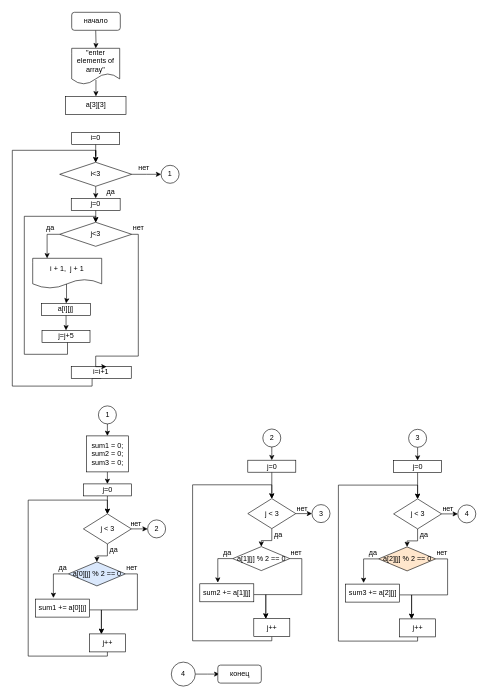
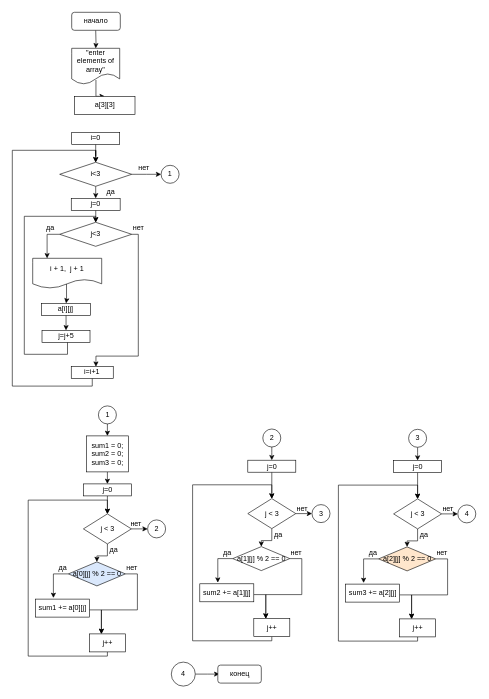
  <mxCell id="0" />
  <mxCell id="1" parent="0" />
  <mxCell id="2" value="" style="edgeStyle=orthogonalEdgeStyle;rounded=0;orthogonalLoop=1;jettySize=auto;html=1;" parent="1" source="3" target="5" edge="1"><mxGeometry relative="1" as="geometry" /></mxCell>
  <mxCell id="3" value="i=0" style="whiteSpace=wrap;html=1;rounded=0;" parent="1" vertex="1"><mxGeometry x="119" y="220" width="80" height="20" as="geometry" /></mxCell>
  <mxCell id="4" value="" style="edgeStyle=orthogonalEdgeStyle;rounded=0;orthogonalLoop=1;jettySize=auto;html=1;" parent="1" source="5" target="21" edge="1"><mxGeometry relative="1" as="geometry" /></mxCell>
  <mxCell id="5" value="i&amp;lt;3" style="rhombus;whiteSpace=wrap;html=1;rounded=0;" parent="1" vertex="1"><mxGeometry x="99" y="270" width="120" height="40" as="geometry" /></mxCell>
  <mxCell id="6" value="" style="edgeStyle=orthogonalEdgeStyle;rounded=0;orthogonalLoop=1;jettySize=auto;html=1;entryX=0.5;entryY=0;entryDx=0;entryDy=0;startArrow=none;exitX=0.5;exitY=1;exitDx=0;exitDy=0;" parent="1" source="8" target="5" edge="1"><mxGeometry relative="1" as="geometry"><mxPoint x="179" y="250" as="targetPoint" /><Array as="points"><mxPoint x="153" y="643" /><mxPoint x="20" y="643" /><mxPoint x="20" y="250" /><mxPoint x="159" y="250" /></Array><mxPoint x="154" y="480" as="sourcePoint" /></mxGeometry></mxCell>
  <mxCell id="7" value="нет" style="text;html=1;align=center;verticalAlign=middle;resizable=0;points=[];autosize=1;strokeColor=none;fillColor=none;" parent="1" vertex="1"><mxGeometry x="209.5" y="370" width="40" height="20" as="geometry" /></mxCell>
- <mxCell id="8" value="i=i+1" style="rounded=0;whiteSpace=wrap;html=1;" parent="1" vertex="1"><mxGeometry x="118.25" y="610" width="100" height="20" as="geometry" /></mxCell>
+ <mxCell id="8" value="i=i+1" style="rounded=0;whiteSpace=wrap;html=1;" parent="1" vertex="1"><mxGeometry x="118.25" y="610" width="70" height="20" as="geometry" /></mxCell>
  <mxCell id="9" value="" style="edgeStyle=orthogonalEdgeStyle;rounded=0;orthogonalLoop=1;jettySize=auto;html=1;" parent="1" target="11" edge="1"><mxGeometry relative="1" as="geometry"><mxPoint x="159.029" y="50" as="sourcePoint" /></mxGeometry></mxCell>
  <mxCell id="10" value="" style="edgeStyle=orthogonalEdgeStyle;rounded=0;orthogonalLoop=1;jettySize=auto;html=1;exitX=0.505;exitY=0.879;exitDx=0;exitDy=0;exitPerimeter=0;" parent="1" source="11" target="12" edge="1"><mxGeometry relative="1" as="geometry" /></mxCell>
  <mxCell id="11" value="&quot;enter elements of array&quot;" style="shape=document;whiteSpace=wrap;html=1;boundedLbl=1;" parent="1" vertex="1"><mxGeometry x="119" y="80" width="80" height="60" as="geometry" /></mxCell>
- <mxCell id="12" value="a[3][3]" style="whiteSpace=wrap;html=1;" parent="1" vertex="1"><mxGeometry x="108.5" y="160" width="101" height="30" as="geometry" /></mxCell>
+ <mxCell id="12" value="a[3][3]" style="whiteSpace=wrap;html=1;" parent="1" vertex="1"><mxGeometry x="123.5" y="160" width="101" height="30" as="geometry" /></mxCell>
  <mxCell id="13" value="начало" style="rounded=1;whiteSpace=wrap;html=1;" parent="1" vertex="1"><mxGeometry x="119" y="20" width="81" height="30" as="geometry" /></mxCell>
  <mxCell id="14" value="" style="edgeStyle=orthogonalEdgeStyle;rounded=0;orthogonalLoop=1;jettySize=auto;html=1;exitX=0.49;exitY=0.85;exitDx=0;exitDy=0;exitPerimeter=0;" parent="1" source="15" target="18" edge="1"><mxGeometry relative="1" as="geometry" /></mxCell>
  <mxCell id="15" value="i + 1,&amp;nbsp; j + 1" style="shape=document;whiteSpace=wrap;html=1;boundedLbl=1;" parent="1" vertex="1"><mxGeometry x="54" y="430" width="115" height="50" as="geometry" /></mxCell>
  <mxCell id="16" value="" style="edgeStyle=orthogonalEdgeStyle;rounded=0;orthogonalLoop=1;jettySize=auto;html=1;" parent="1" edge="1"><mxGeometry relative="1" as="geometry"><mxPoint x="159" y="370" as="targetPoint" /><mxPoint x="112" y="570" as="sourcePoint" /><Array as="points"><mxPoint x="112" y="590" /><mxPoint x="40" y="590" /><mxPoint x="40" y="360" /><mxPoint x="159" y="360" /></Array></mxGeometry></mxCell>
  <mxCell id="17" value="" style="edgeStyle=orthogonalEdgeStyle;rounded=0;orthogonalLoop=1;jettySize=auto;html=1;" parent="1" source="18" target="31" edge="1"><mxGeometry relative="1" as="geometry" /></mxCell>
  <mxCell id="18" value="a[i][j]" style="whiteSpace=wrap;html=1;" parent="1" vertex="1"><mxGeometry x="68.38" y="505" width="82.25" height="20" as="geometry" /></mxCell>
  <mxCell id="19" value="да" style="text;html=1;align=center;verticalAlign=middle;resizable=0;points=[];autosize=1;strokeColor=none;fillColor=none;" parent="1" vertex="1"><mxGeometry x="169" y="310" width="30" height="20" as="geometry" /></mxCell>
  <mxCell id="20" value="" style="edgeStyle=orthogonalEdgeStyle;rounded=0;orthogonalLoop=1;jettySize=auto;html=1;entryX=0.5;entryY=0;entryDx=0;entryDy=0;" parent="1" source="21" target="24" edge="1"><mxGeometry relative="1" as="geometry" /></mxCell>
  <mxCell id="21" value="j=0" style="whiteSpace=wrap;html=1;rounded=0;" parent="1" vertex="1"><mxGeometry x="118.25" y="330" width="81.5" height="20" as="geometry" /></mxCell>
  <mxCell id="22" value="" style="edgeStyle=orthogonalEdgeStyle;rounded=0;orthogonalLoop=1;jettySize=auto;html=1;" parent="1" source="24" edge="1"><mxGeometry relative="1" as="geometry"><mxPoint x="78" y="430" as="targetPoint" /><Array as="points"><mxPoint x="78" y="390" /><mxPoint x="78" y="430" /></Array></mxGeometry></mxCell>
  <mxCell id="23" value="" style="edgeStyle=orthogonalEdgeStyle;rounded=0;orthogonalLoop=1;jettySize=auto;html=1;exitX=1;exitY=0.5;exitDx=0;exitDy=0;entryX=0.588;entryY=0.03;entryDx=0;entryDy=0;entryPerimeter=0;" parent="1" source="24" target="8" edge="1"><mxGeometry relative="1" as="geometry"><mxPoint x="159" y="606" as="targetPoint" /><Array as="points"><mxPoint x="230" y="390" /><mxPoint x="230" y="593" /><mxPoint x="159" y="593" /></Array></mxGeometry></mxCell>
  <mxCell id="24" value="j&amp;lt;3" style="rhombus;whiteSpace=wrap;html=1;rounded=0;" parent="1" vertex="1"><mxGeometry x="99" y="370" width="120" height="40" as="geometry" /></mxCell>
  <mxCell id="25" value="да" style="text;html=1;align=center;verticalAlign=middle;resizable=0;points=[];autosize=1;strokeColor=none;fillColor=none;" parent="1" vertex="1"><mxGeometry x="68.38" y="370" width="30" height="20" as="geometry" /></mxCell>
  <mxCell id="26" value="" style="edgeStyle=orthogonalEdgeStyle;rounded=0;orthogonalLoop=1;jettySize=auto;html=1;exitX=1;exitY=0.5;exitDx=0;exitDy=0;" parent="1" source="5" edge="1"><mxGeometry relative="1" as="geometry"><mxPoint x="268" y="290" as="targetPoint" /></mxGeometry></mxCell>
  <mxCell id="27" value="нет" style="text;html=1;align=center;verticalAlign=middle;resizable=0;points=[];autosize=1;strokeColor=none;fillColor=none;" parent="1" vertex="1"><mxGeometry x="219" y="270" width="40" height="20" as="geometry" /></mxCell>
  <mxCell id="28" value="1" style="ellipse;whiteSpace=wrap;html=1;aspect=fixed;" parent="1" vertex="1"><mxGeometry x="268" y="275" width="30" height="30" as="geometry" /></mxCell>
  <mxCell id="29" value="" style="edgeStyle=orthogonalEdgeStyle;rounded=0;orthogonalLoop=1;jettySize=auto;html=1;" parent="1" source="30" edge="1"><mxGeometry relative="1" as="geometry"><mxPoint x="178.51" y="726" as="targetPoint" /></mxGeometry></mxCell>
  <mxCell id="30" value="1" style="ellipse;whiteSpace=wrap;html=1;aspect=fixed;" parent="1" vertex="1"><mxGeometry x="163.51" y="676" width="30" height="30" as="geometry" /></mxCell>
  <mxCell id="31" value="j=j+5" style="whiteSpace=wrap;html=1;" parent="1" vertex="1"><mxGeometry x="69.51" y="550" width="80" height="20" as="geometry" /></mxCell>
  <mxCell id="32" value="" style="edgeStyle=orthogonalEdgeStyle;rounded=0;orthogonalLoop=1;jettySize=auto;html=1;" edge="1" parent="1" source="33"><mxGeometry relative="1" as="geometry"><mxPoint x="178.51" y="806" as="targetPoint" /></mxGeometry></mxCell>
  <mxCell id="33" value="sum1 = 0; sum2 = 0; sum3 = 0;&lt;br&gt;" style="whiteSpace=wrap;html=1;" vertex="1" parent="1"><mxGeometry x="143.51" y="726" width="70" height="60" as="geometry" /></mxCell>
  <mxCell id="34" value="" style="edgeStyle=orthogonalEdgeStyle;rounded=0;orthogonalLoop=1;jettySize=auto;html=1;" edge="1" parent="1" source="35"><mxGeometry relative="1" as="geometry"><mxPoint x="178.51" y="856" as="targetPoint" /><Array as="points"><mxPoint x="178.51" y="856" /><mxPoint x="178.51" y="856" /></Array></mxGeometry></mxCell>
  <mxCell id="35" value="j=0" style="whiteSpace=wrap;html=1;" vertex="1" parent="1"><mxGeometry x="138.51" y="806" width="80" height="20" as="geometry" /></mxCell>
  <mxCell id="36" value="" style="edgeStyle=orthogonalEdgeStyle;rounded=0;orthogonalLoop=1;jettySize=auto;html=1;" edge="1" parent="1" source="38" target="41"><mxGeometry relative="1" as="geometry" /></mxCell>
  <mxCell id="37" value="" style="edgeStyle=orthogonalEdgeStyle;rounded=0;orthogonalLoop=1;jettySize=auto;html=1;" edge="1" parent="1" source="38"><mxGeometry relative="1" as="geometry"><mxPoint x="245.51" y="881" as="targetPoint" /></mxGeometry></mxCell>
  <mxCell id="38" value="j &amp;lt; 3" style="rhombus;whiteSpace=wrap;html=1;" vertex="1" parent="1"><mxGeometry x="138.51" y="856" width="80" height="50" as="geometry" /></mxCell>
  <mxCell id="39" value="" style="edgeStyle=orthogonalEdgeStyle;rounded=0;orthogonalLoop=1;jettySize=auto;html=1;" edge="1" parent="1" source="41"><mxGeometry relative="1" as="geometry"><mxPoint x="88.51" y="996" as="targetPoint" /><Array as="points"><mxPoint x="88.51" y="956" /></Array></mxGeometry></mxCell>
  <mxCell id="40" value="" style="edgeStyle=orthogonalEdgeStyle;rounded=0;orthogonalLoop=1;jettySize=auto;html=1;" edge="1" parent="1" source="41"><mxGeometry relative="1" as="geometry"><mxPoint x="168.51" y="1056" as="targetPoint" /><Array as="points"><mxPoint x="228.51" y="956" /><mxPoint x="228.51" y="1016" /><mxPoint x="168.51" y="1016" /></Array></mxGeometry></mxCell>
  <mxCell id="41" value="a[0][j] % 2 == 0" style="rhombus;whiteSpace=wrap;html=1;fillColor=#dae8fc;" vertex="1" parent="1"><mxGeometry x="113.51" y="936" width="95" height="40" as="geometry" /></mxCell>
  <mxCell id="42" value="" style="edgeStyle=orthogonalEdgeStyle;rounded=0;orthogonalLoop=1;jettySize=auto;html=1;" edge="1" parent="1" source="43"><mxGeometry relative="1" as="geometry"><mxPoint x="168.51" y="1056" as="targetPoint" /><Array as="points"><mxPoint x="168.51" y="1016" /></Array></mxGeometry></mxCell>
  <mxCell id="43" value="sum1 += a[0][j]" style="whiteSpace=wrap;html=1;" vertex="1" parent="1"><mxGeometry x="58.51" y="998" width="90" height="30" as="geometry" /></mxCell>
  <mxCell id="44" value="да" style="text;html=1;align=center;verticalAlign=middle;resizable=0;points=[];autosize=1;strokeColor=none;fillColor=none;" vertex="1" parent="1"><mxGeometry x="88.51" y="936" width="30" height="20" as="geometry" /></mxCell>
  <mxCell id="45" value="нет" style="text;html=1;align=center;verticalAlign=middle;resizable=0;points=[];autosize=1;strokeColor=none;fillColor=none;" vertex="1" parent="1"><mxGeometry x="203.51" y="936" width="30" height="20" as="geometry" /></mxCell>
  <mxCell id="46" value="да" style="text;html=1;align=center;verticalAlign=middle;resizable=0;points=[];autosize=1;strokeColor=none;fillColor=none;" vertex="1" parent="1"><mxGeometry x="173.51" y="906" width="30" height="20" as="geometry" /></mxCell>
  <mxCell id="47" value="" style="edgeStyle=orthogonalEdgeStyle;rounded=0;orthogonalLoop=1;jettySize=auto;html=1;entryX=0.5;entryY=0;entryDx=0;entryDy=0;" edge="1" parent="1" source="48" target="38"><mxGeometry relative="1" as="geometry"><mxPoint x="178.51" y="853" as="targetPoint" /><Array as="points"><mxPoint x="178.51" y="1093" /><mxPoint x="46.51" y="1093" /><mxPoint x="46.51" y="833" /><mxPoint x="178.51" y="833" /></Array></mxGeometry></mxCell>
  <mxCell id="48" value="j++" style="whiteSpace=wrap;html=1;" vertex="1" parent="1"><mxGeometry x="148.51" y="1056" width="60" height="30" as="geometry" /></mxCell>
  <mxCell id="49" value="2" style="ellipse;whiteSpace=wrap;html=1;" vertex="1" parent="1"><mxGeometry x="245.51" y="866" width="30" height="30" as="geometry" /></mxCell>
  <mxCell id="50" value="нет" style="text;html=1;align=center;verticalAlign=middle;resizable=0;points=[];autosize=1;strokeColor=none;fillColor=none;" vertex="1" parent="1"><mxGeometry x="210.51" y="863" width="30" height="20" as="geometry" /></mxCell>
  <mxCell id="51" value="" style="edgeStyle=orthogonalEdgeStyle;rounded=0;orthogonalLoop=1;jettySize=auto;html=1;" edge="1" parent="1" source="52" target="57"><mxGeometry relative="1" as="geometry" /></mxCell>
  <mxCell id="52" value="j=0" style="whiteSpace=wrap;html=1;" vertex="1" parent="1"><mxGeometry x="655.5" y="767" width="80" height="20" as="geometry" /></mxCell>
  <mxCell id="53" value="" style="edgeStyle=orthogonalEdgeStyle;rounded=0;orthogonalLoop=1;jettySize=auto;html=1;" edge="1" parent="1" source="54" target="52"><mxGeometry relative="1" as="geometry"><Array as="points"><mxPoint x="695.5" y="754" /><mxPoint x="695.5" y="754" /></Array></mxGeometry></mxCell>
  <mxCell id="54" value="3" style="ellipse;whiteSpace=wrap;html=1;" vertex="1" parent="1"><mxGeometry x="680.5" y="715" width="30" height="30" as="geometry" /></mxCell>
  <mxCell id="55" value="" style="edgeStyle=orthogonalEdgeStyle;rounded=0;orthogonalLoop=1;jettySize=auto;html=1;" edge="1" parent="1" source="57" target="60"><mxGeometry relative="1" as="geometry" /></mxCell>
  <mxCell id="56" value="" style="edgeStyle=orthogonalEdgeStyle;rounded=0;orthogonalLoop=1;jettySize=auto;html=1;" edge="1" parent="1" source="57"><mxGeometry relative="1" as="geometry"><mxPoint x="762.5" y="856" as="targetPoint" /></mxGeometry></mxCell>
  <mxCell id="57" value="j &amp;lt; 3" style="rhombus;whiteSpace=wrap;html=1;" vertex="1" parent="1"><mxGeometry x="655.5" y="831" width="80" height="50" as="geometry" /></mxCell>
  <mxCell id="58" value="" style="edgeStyle=orthogonalEdgeStyle;rounded=0;orthogonalLoop=1;jettySize=auto;html=1;" edge="1" parent="1" source="60"><mxGeometry relative="1" as="geometry"><mxPoint x="605.5" y="971" as="targetPoint" /><Array as="points"><mxPoint x="605.5" y="931" /></Array></mxGeometry></mxCell>
  <mxCell id="59" value="" style="edgeStyle=orthogonalEdgeStyle;rounded=0;orthogonalLoop=1;jettySize=auto;html=1;" edge="1" parent="1" source="60"><mxGeometry relative="1" as="geometry"><mxPoint x="685.5" y="1031" as="targetPoint" /><Array as="points"><mxPoint x="745.5" y="931" /><mxPoint x="745.5" y="991" /><mxPoint x="685.5" y="991" /></Array></mxGeometry></mxCell>
  <mxCell id="60" value="a[2][j] % 2 == 0" style="rhombus;whiteSpace=wrap;html=1;fillColor=#ffe6cc;" vertex="1" parent="1"><mxGeometry x="630.5" y="911" width="95" height="40" as="geometry" /></mxCell>
  <mxCell id="61" value="" style="edgeStyle=orthogonalEdgeStyle;rounded=0;orthogonalLoop=1;jettySize=auto;html=1;" edge="1" parent="1" source="62"><mxGeometry relative="1" as="geometry"><mxPoint x="685.5" y="1031" as="targetPoint" /><Array as="points"><mxPoint x="685.5" y="991" /></Array></mxGeometry></mxCell>
  <mxCell id="62" value="sum3 += a[2][j]" style="whiteSpace=wrap;html=1;" vertex="1" parent="1"><mxGeometry x="575.5" y="973" width="90" height="30" as="geometry" /></mxCell>
  <mxCell id="63" value="да" style="text;html=1;align=center;verticalAlign=middle;resizable=0;points=[];autosize=1;strokeColor=none;fillColor=none;" vertex="1" parent="1"><mxGeometry x="605.5" y="911" width="30" height="20" as="geometry" /></mxCell>
  <mxCell id="64" value="нет" style="text;html=1;align=center;verticalAlign=middle;resizable=0;points=[];autosize=1;strokeColor=none;fillColor=none;" vertex="1" parent="1"><mxGeometry x="720.5" y="911" width="30" height="20" as="geometry" /></mxCell>
  <mxCell id="65" value="да" style="text;html=1;align=center;verticalAlign=middle;resizable=0;points=[];autosize=1;strokeColor=none;fillColor=none;" vertex="1" parent="1"><mxGeometry x="690.5" y="881" width="30" height="20" as="geometry" /></mxCell>
  <mxCell id="66" value="" style="edgeStyle=orthogonalEdgeStyle;rounded=0;orthogonalLoop=1;jettySize=auto;html=1;entryX=0.5;entryY=0;entryDx=0;entryDy=0;" edge="1" parent="1" source="67" target="57"><mxGeometry relative="1" as="geometry"><mxPoint x="695.5" y="828" as="targetPoint" /><Array as="points"><mxPoint x="695.5" y="1068" /><mxPoint x="563.5" y="1068" /><mxPoint x="563.5" y="808" /><mxPoint x="695.5" y="808" /></Array></mxGeometry></mxCell>
  <mxCell id="67" value="j++" style="whiteSpace=wrap;html=1;" vertex="1" parent="1"><mxGeometry x="665.5" y="1031" width="60" height="30" as="geometry" /></mxCell>
  <mxCell id="68" value="4" style="ellipse;whiteSpace=wrap;html=1;" vertex="1" parent="1"><mxGeometry x="762.5" y="841" width="30" height="30" as="geometry" /></mxCell>
  <mxCell id="69" value="нет" style="text;html=1;align=center;verticalAlign=middle;resizable=0;points=[];autosize=1;strokeColor=none;fillColor=none;" vertex="1" parent="1"><mxGeometry x="730.5" y="837" width="30" height="20" as="geometry" /></mxCell>
  <mxCell id="70" value="" style="edgeStyle=orthogonalEdgeStyle;rounded=0;orthogonalLoop=1;jettySize=auto;html=1;" edge="1" parent="1" source="71" target="76"><mxGeometry relative="1" as="geometry" /></mxCell>
  <mxCell id="71" value="j=0" style="whiteSpace=wrap;html=1;" vertex="1" parent="1"><mxGeometry x="412.5" y="766.5" width="80" height="20" as="geometry" /></mxCell>
  <mxCell id="72" value="" style="edgeStyle=orthogonalEdgeStyle;rounded=0;orthogonalLoop=1;jettySize=auto;html=1;" edge="1" parent="1" source="73" target="71"><mxGeometry relative="1" as="geometry"><Array as="points"><mxPoint x="452.5" y="753.5" /><mxPoint x="452.5" y="753.5" /></Array></mxGeometry></mxCell>
  <mxCell id="73" value="2" style="ellipse;whiteSpace=wrap;html=1;" vertex="1" parent="1"><mxGeometry x="437.5" y="714.5" width="30" height="30" as="geometry" /></mxCell>
  <mxCell id="74" value="" style="edgeStyle=orthogonalEdgeStyle;rounded=0;orthogonalLoop=1;jettySize=auto;html=1;" edge="1" parent="1" source="76" target="79"><mxGeometry relative="1" as="geometry" /></mxCell>
  <mxCell id="75" value="" style="edgeStyle=orthogonalEdgeStyle;rounded=0;orthogonalLoop=1;jettySize=auto;html=1;" edge="1" parent="1" source="76"><mxGeometry relative="1" as="geometry"><mxPoint x="519.5" y="855.5" as="targetPoint" /></mxGeometry></mxCell>
  <mxCell id="76" value="j &amp;lt; 3" style="rhombus;whiteSpace=wrap;html=1;" vertex="1" parent="1"><mxGeometry x="412.5" y="830.5" width="80" height="50" as="geometry" /></mxCell>
  <mxCell id="77" value="" style="edgeStyle=orthogonalEdgeStyle;rounded=0;orthogonalLoop=1;jettySize=auto;html=1;" edge="1" parent="1" source="79"><mxGeometry relative="1" as="geometry"><mxPoint x="362.5" y="970.5" as="targetPoint" /><Array as="points"><mxPoint x="362.5" y="930.5" /></Array></mxGeometry></mxCell>
  <mxCell id="78" value="" style="edgeStyle=orthogonalEdgeStyle;rounded=0;orthogonalLoop=1;jettySize=auto;html=1;" edge="1" parent="1" source="79"><mxGeometry relative="1" as="geometry"><mxPoint x="442.5" y="1030.5" as="targetPoint" /><Array as="points"><mxPoint x="502.5" y="930.5" /><mxPoint x="502.5" y="990.5" /><mxPoint x="442.5" y="990.5" /></Array></mxGeometry></mxCell>
  <mxCell id="79" value="a[1][j] % 2 == 0" style="rhombus;whiteSpace=wrap;html=1;" vertex="1" parent="1"><mxGeometry x="387.5" y="910.5" width="95" height="40" as="geometry" /></mxCell>
  <mxCell id="80" value="" style="edgeStyle=orthogonalEdgeStyle;rounded=0;orthogonalLoop=1;jettySize=auto;html=1;" edge="1" parent="1" source="81"><mxGeometry relative="1" as="geometry"><mxPoint x="442.5" y="1030.5" as="targetPoint" /><Array as="points"><mxPoint x="442.5" y="990.5" /></Array></mxGeometry></mxCell>
  <mxCell id="81" value="sum2 += a[1][j]" style="whiteSpace=wrap;html=1;" vertex="1" parent="1"><mxGeometry x="332.5" y="972.5" width="90" height="30" as="geometry" /></mxCell>
  <mxCell id="82" value="да" style="text;html=1;align=center;verticalAlign=middle;resizable=0;points=[];autosize=1;strokeColor=none;fillColor=none;" vertex="1" parent="1"><mxGeometry x="362.5" y="910.5" width="30" height="20" as="geometry" /></mxCell>
  <mxCell id="83" value="нет" style="text;html=1;align=center;verticalAlign=middle;resizable=0;points=[];autosize=1;strokeColor=none;fillColor=none;" vertex="1" parent="1"><mxGeometry x="477.5" y="910.5" width="30" height="20" as="geometry" /></mxCell>
  <mxCell id="84" value="да" style="text;html=1;align=center;verticalAlign=middle;resizable=0;points=[];autosize=1;strokeColor=none;fillColor=none;" vertex="1" parent="1"><mxGeometry x="447.5" y="880.5" width="30" height="20" as="geometry" /></mxCell>
  <mxCell id="85" value="" style="edgeStyle=orthogonalEdgeStyle;rounded=0;orthogonalLoop=1;jettySize=auto;html=1;entryX=0.5;entryY=0;entryDx=0;entryDy=0;" edge="1" parent="1" source="86" target="76"><mxGeometry relative="1" as="geometry"><mxPoint x="452.5" y="827.5" as="targetPoint" /><Array as="points"><mxPoint x="452.5" y="1067.5" /><mxPoint x="320.5" y="1067.5" /><mxPoint x="320.5" y="807.5" /><mxPoint x="452.5" y="807.5" /></Array></mxGeometry></mxCell>
  <mxCell id="86" value="j++" style="whiteSpace=wrap;html=1;" vertex="1" parent="1"><mxGeometry x="422.5" y="1030.5" width="60" height="30" as="geometry" /></mxCell>
  <mxCell id="87" value="3" style="ellipse;whiteSpace=wrap;html=1;" vertex="1" parent="1"><mxGeometry x="519.5" y="840.5" width="30" height="30" as="geometry" /></mxCell>
  <mxCell id="88" value="нет" style="text;html=1;align=center;verticalAlign=middle;resizable=0;points=[];autosize=1;strokeColor=none;fillColor=none;" vertex="1" parent="1"><mxGeometry x="487.5" y="836.5" width="30" height="20" as="geometry" /></mxCell>
  <mxCell id="89" value="" style="edgeStyle=orthogonalEdgeStyle;rounded=0;orthogonalLoop=1;jettySize=auto;html=1;" edge="1" parent="1" source="90"><mxGeometry relative="1" as="geometry"><mxPoint x="365" y="1123" as="targetPoint" /></mxGeometry></mxCell>
  <mxCell id="90" value="4" style="ellipse;whiteSpace=wrap;html=1;" vertex="1" parent="1"><mxGeometry x="285" y="1103" width="40" height="40" as="geometry" /></mxCell>
  <mxCell id="91" value="конец" style="rounded=1;whiteSpace=wrap;html=1;" vertex="1" parent="1"><mxGeometry x="362.5" y="1108" width="72.5" height="30" as="geometry" /></mxCell>
